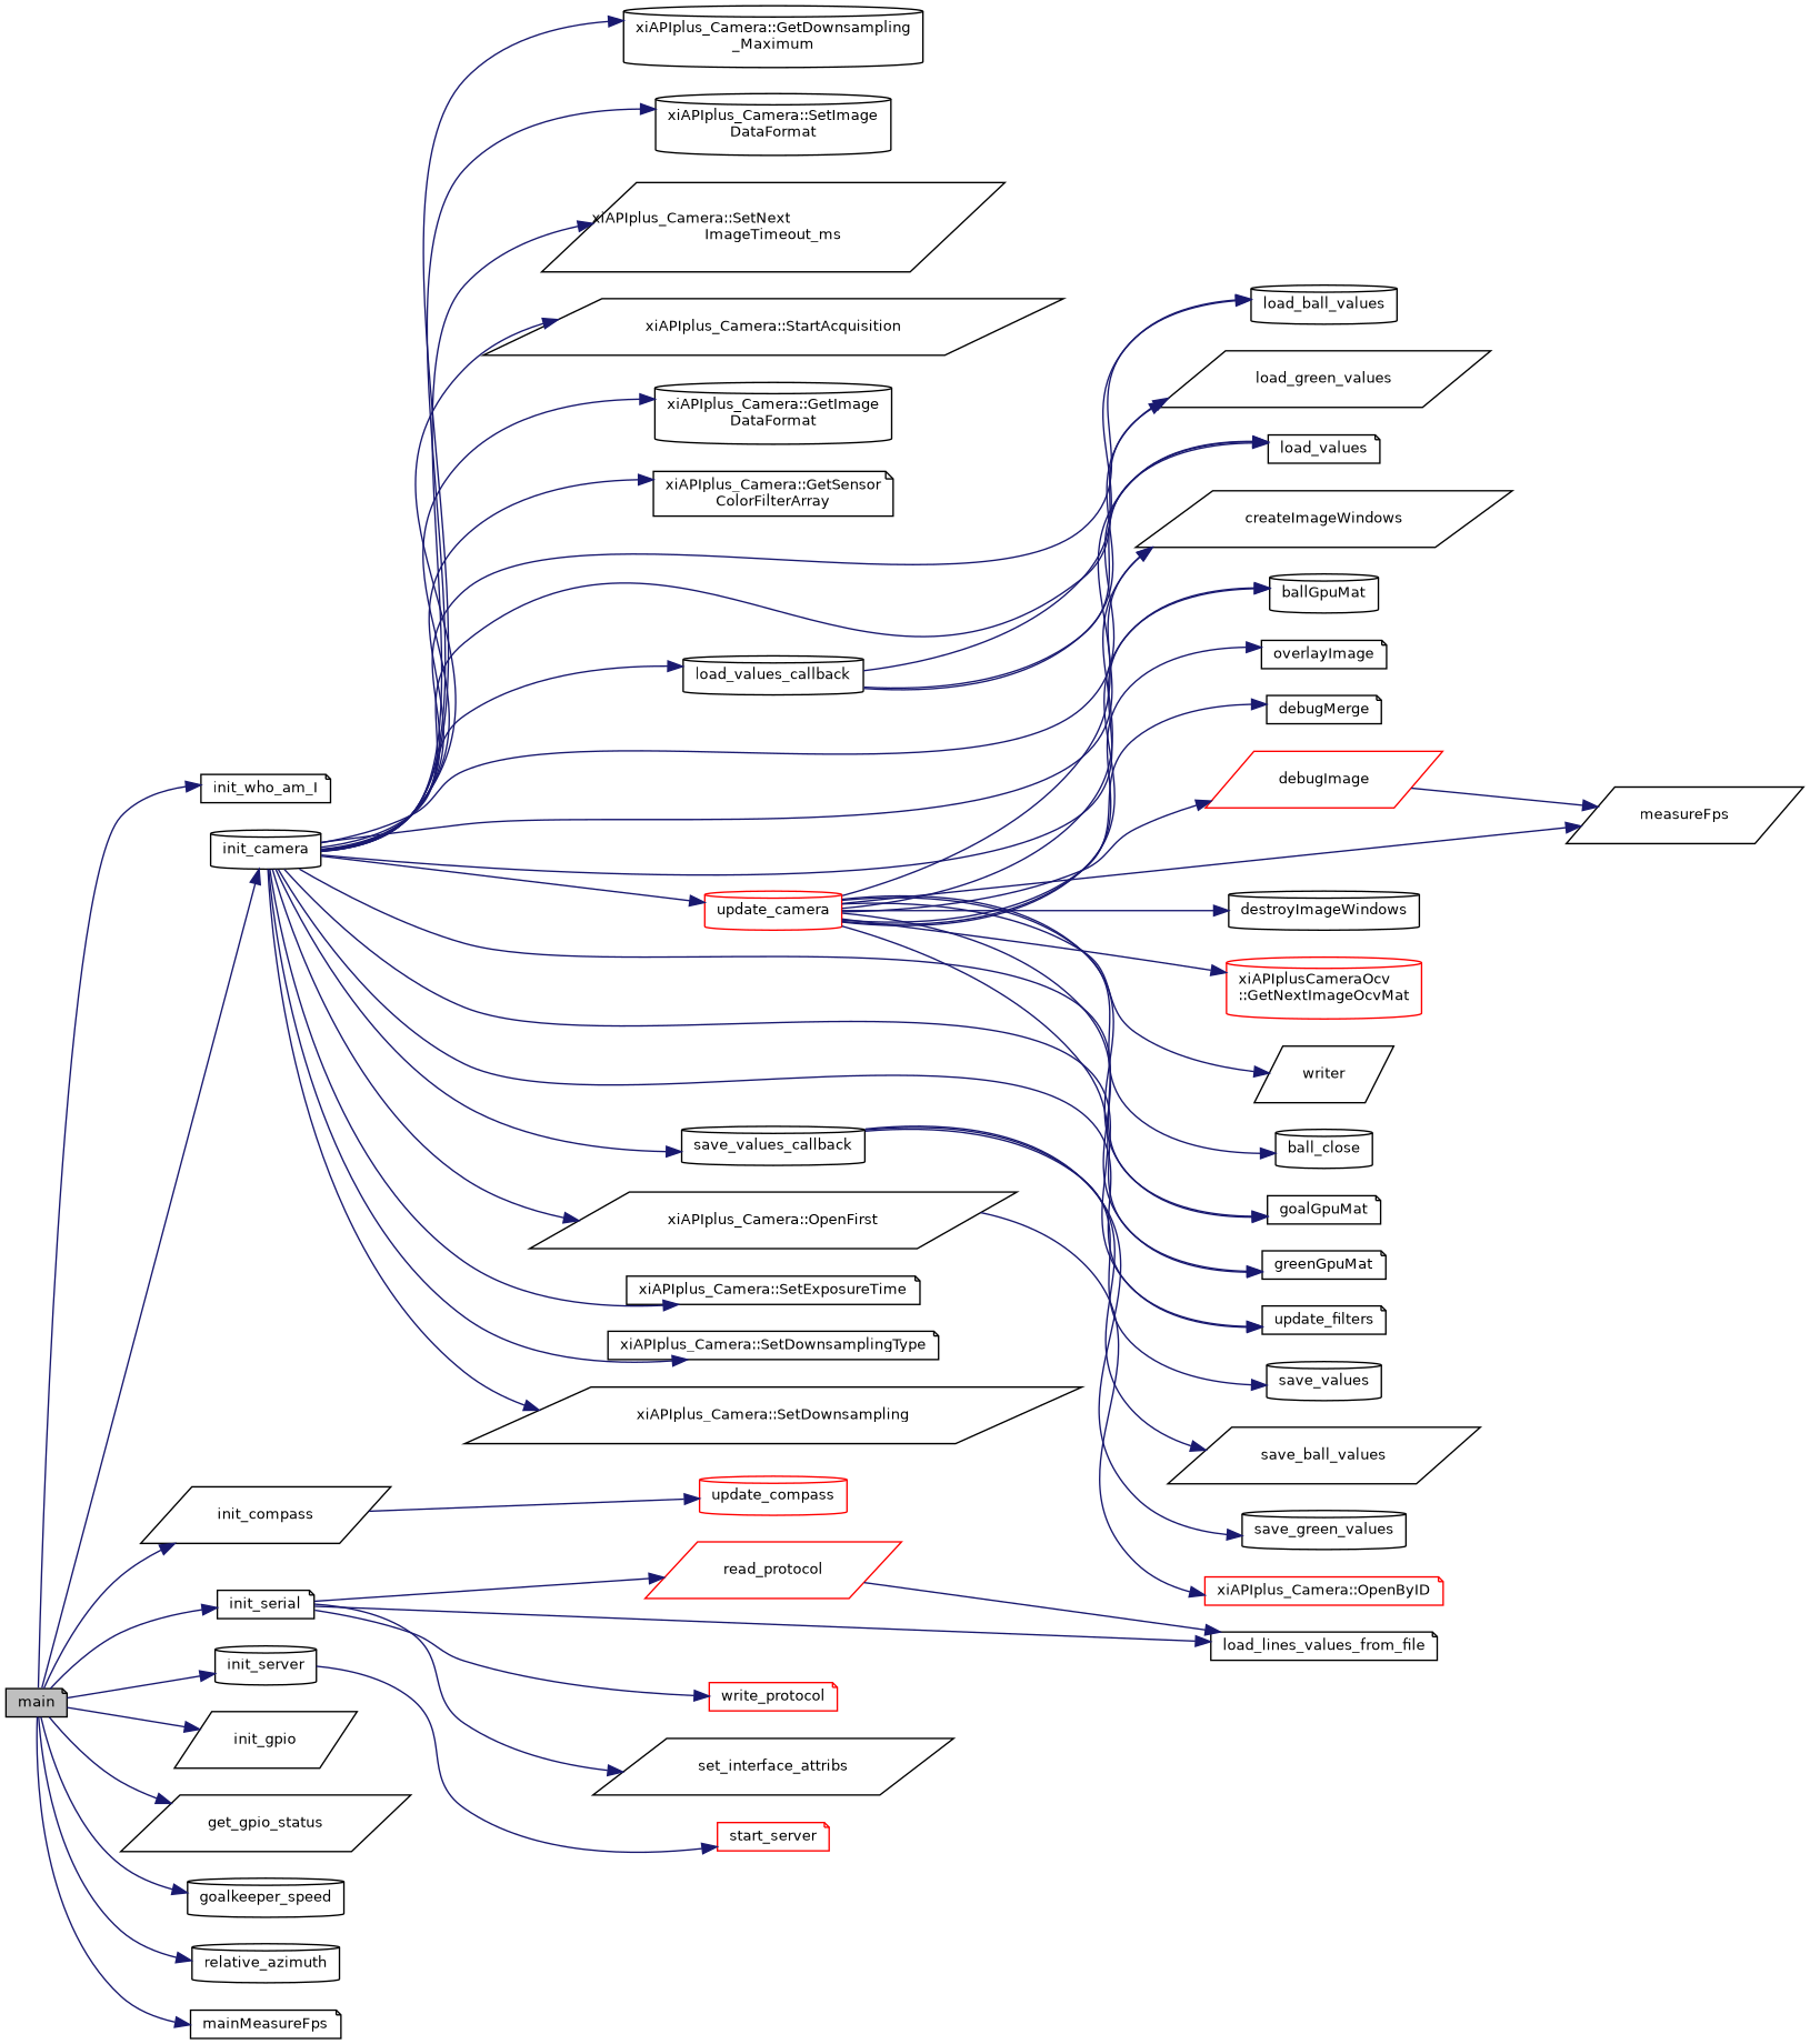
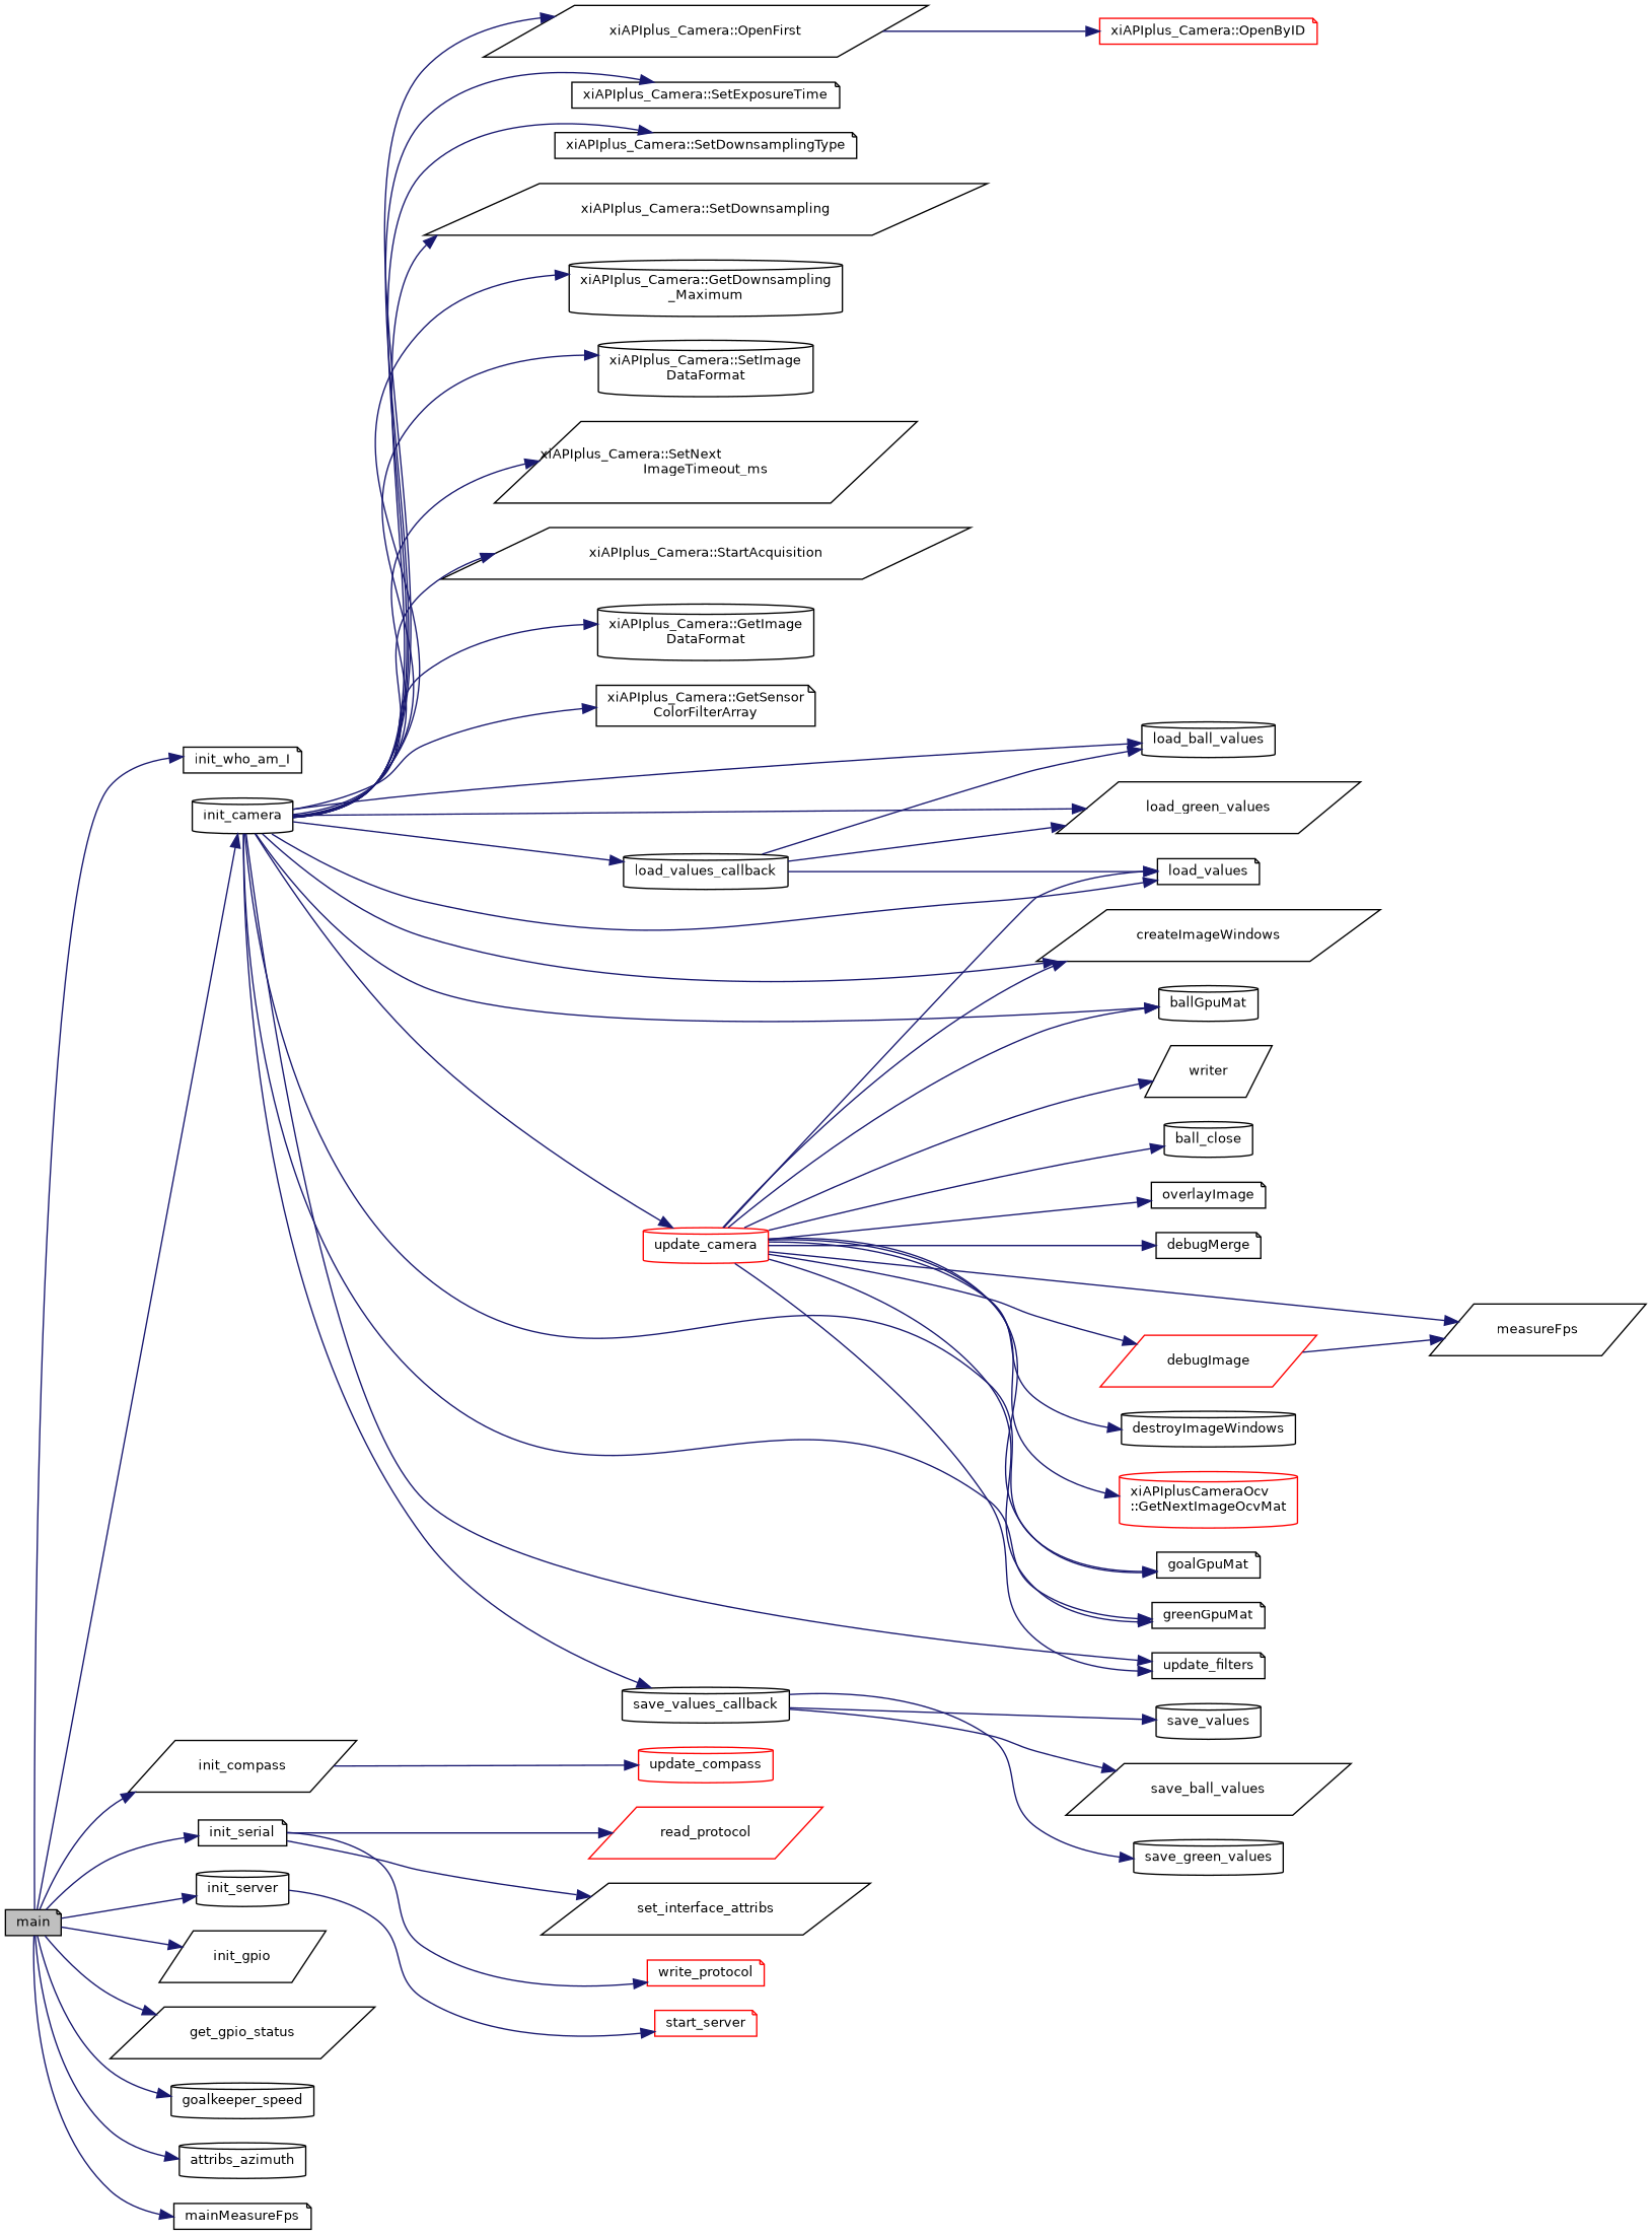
  digraph {
    rankdir=LR
    node [color=black fillcolor=white fontname=Helvetica fontsize=10 shape=cylinder style=filled]
    edge [color=midnightblue fontname=Helvetica fontsize=10 labelfontname=Helvetica labelfontsize=10 style=solid]
    n1 [fillcolor=grey75 fontcolor=black height=0.2 label=main shape=note width=0.4]
    n2 [height=0.2 label=init_who_am_I shape=note width=0.4]
    n3 [height=0.2 label=init_camera width=0.4]
    n4 [height=0.2 label=init_compass shape=parallelogram width=0.4]
    n5 [height=0.2 label=init_serial shape=note width=0.4]
    n6 [height=0.2 label=init_server width=0.4]
    n7 [height=0.2 label=init_gpio shape=parallelogram width=0.4]
    n8 [height=0.2 label=get_gpio_status shape=parallelogram width=0.4]
    n9 [height=0.2 label=goalkeeper_speed width=0.4]
-   n10 [height=0.2 label=relative_azimuth width=0.4]
+   n10 [height=0.2 label=attribs_azimuth width=0.4]
    n11 [height=0.2 label=mainMeasureFps shape=note width=0.4]
    n12 [height=0.2 label=createImageWindows shape=parallelogram width=0.4]
    n13 [height=0.2 label=save_values_callback width=0.4]
    n14 [height=0.2 label=load_values_callback width=0.4]
    n15 [height=0.2 label=load_values shape=note width=0.4]
    n16 [height=0.2 label=load_ball_values width=0.4]
    n17 [height=0.2 label=load_green_values shape=parallelogram width=0.4]
    n18 [height=0.2 label="xiAPIplus_Camera::OpenFirst" shape=parallelogram width=0.4]
    n19 [height=0.2 label="xiAPIplus_Camera::SetExposureTime" shape=note width=0.4]
    n20 [height=0.2 label="xiAPIplus_Camera::SetDownsamplingType" shape=note width=0.4]
    n21 [height=0.2 label="xiAPIplus_Camera::SetDownsampling" shape=parallelogram width=0.4]
    n22 [height=0.2 label="xiAPIplus_Camera::GetDownsampling\l_Maximum" width=0.4]
    n23 [height=0.2 label="xiAPIplus_Camera::SetImage\lDataFormat" width=0.4]
    n24 [height=0.2 label="xiAPIplus_Camera::SetNext\lImageTimeout_ms" shape=parallelogram width=0.4]
    n25 [height=0.2 label="xiAPIplus_Camera::StartAcquisition" shape=parallelogram width=0.4]
    n26 [height=0.2 label="xiAPIplus_Camera::GetImage\lDataFormat" width=0.4]
    n27 [height=0.2 label="xiAPIplus_Camera::GetSensor\lColorFilterArray" shape=note width=0.4]
    n28 [height=0.2 label=ballGpuMat width=0.4]
    n29 [height=0.2 label=goalGpuMat shape=note width=0.4]
    n30 [height=0.2 label=greenGpuMat shape=note width=0.4]
    n31 [height=0.2 label=update_filters shape=note width=0.4]
    n32 [color=red height=0.2 label=update_camera width=0.4]
    n33 [color=red height=0.2 label=update_compass width=0.4]
    n34 [height=0.2 label=set_interface_attribs shape=parallelogram width=0.4]
-   n35 [height=0.2 label=load_lines_values_from_file shape=note width=0.4]
    n36 [color=red height=0.2 label=write_protocol shape=note width=0.4]
    n37 [color=red height=0.2 label=read_protocol shape=parallelogram width=0.4]
    n38 [color=red height=0.2 label=start_server shape=note width=0.4]
    n39 [height=0.2 label=save_values width=0.4]
    n40 [height=0.2 label=save_ball_values shape=parallelogram width=0.4]
    n41 [height=0.2 label=save_green_values width=0.4]
    n42 [color=red height=0.2 label="xiAPIplus_Camera::OpenByID" shape=note width=0.4]
    n43 [color=red height=0.2 label="xiAPIplusCameraOcv\l::GetNextImageOcvMat" width=0.4]
    n44 [height=0.2 label=writer shape=parallelogram width=0.4]
    n45 [height=0.2 label=ball_close width=0.4]
    n46 [height=0.2 label=overlayImage shape=note width=0.4]
    n47 [height=0.2 label=debugMerge shape=note width=0.4]
    n48 [color=red height=0.2 label=debugImage shape=parallelogram width=0.4]
    n49 [height=0.2 label=measureFps shape=parallelogram width=0.4]
    n50 [height=0.2 label=destroyImageWindows width=0.4]
    n1 -> n2
    n1 -> n3
    n1 -> n4
    n1 -> n5
    n1 -> n6
    n1 -> n7
    n1 -> n8
    n1 -> n9
    n1 -> n10
    n1 -> n11
    n3 -> n12
    n3 -> n13
    n3 -> n14
    n3 -> n15
    n3 -> n16
    n3 -> n17
    n3 -> n18
    n3 -> n19
    n3 -> n20
    n3 -> n21
    n3 -> n22
    n3 -> n23
    n3 -> n24
    n3 -> n25
    n3 -> n26
    n3 -> n27
    n3 -> n28
    n3 -> n29
    n3 -> n30
    n3 -> n31
    n3 -> n32
    n4 -> n33
    n5 -> n34
-   n5 -> n35
    n5 -> n36
    n5 -> n37
    n6 -> n38
    n13 -> n39
    n13 -> n40
    n13 -> n41
    n14 -> n15
    n14 -> n16
    n14 -> n17
    n18 -> n42
    n32 -> n12
    n32 -> n15
    n32 -> n28
    n32 -> n29
    n32 -> n30
    n32 -> n31
    n32 -> n43
    n32 -> n44
    n32 -> n45
    n32 -> n46
    n32 -> n47
    n32 -> n48
    n32 -> n49
    n32 -> n50
-   n37 -> n35
    n48 -> n49
  }
